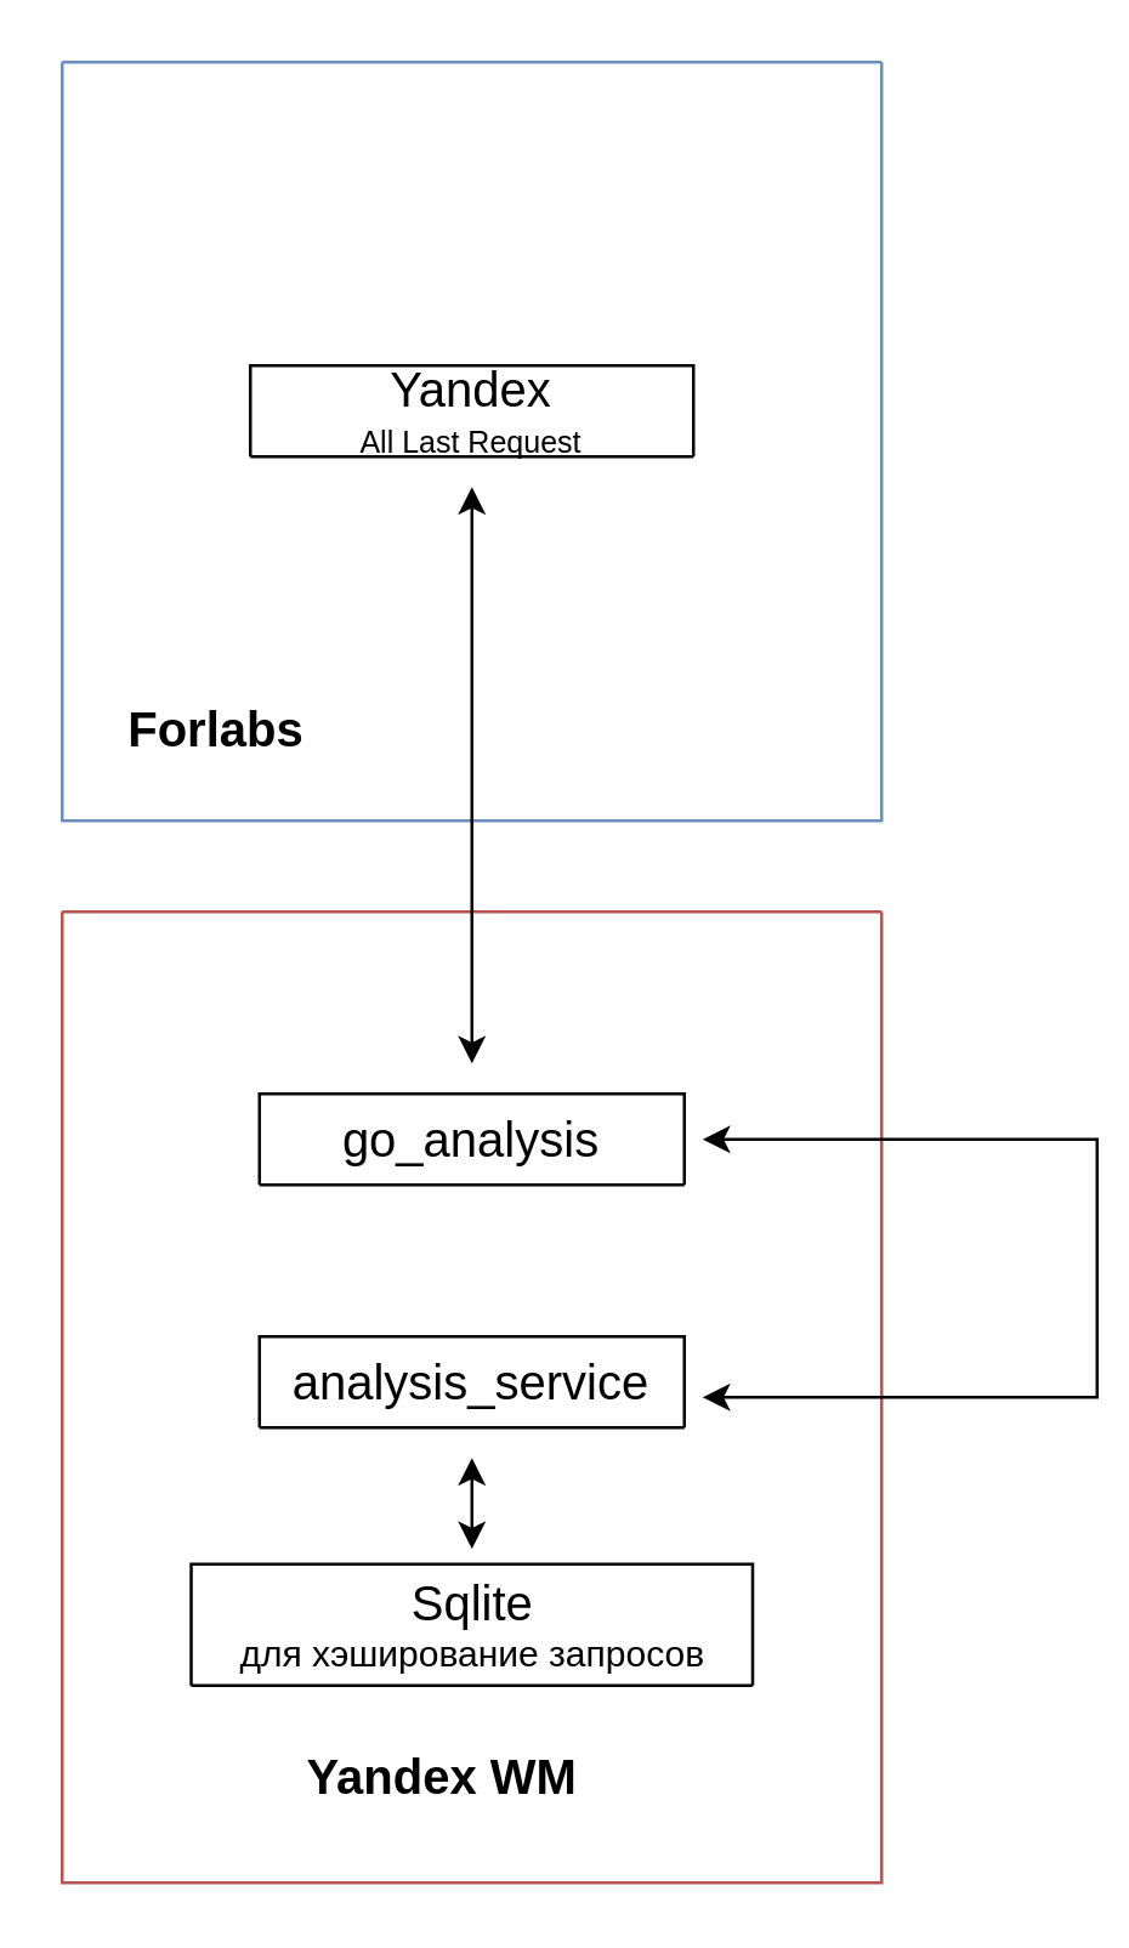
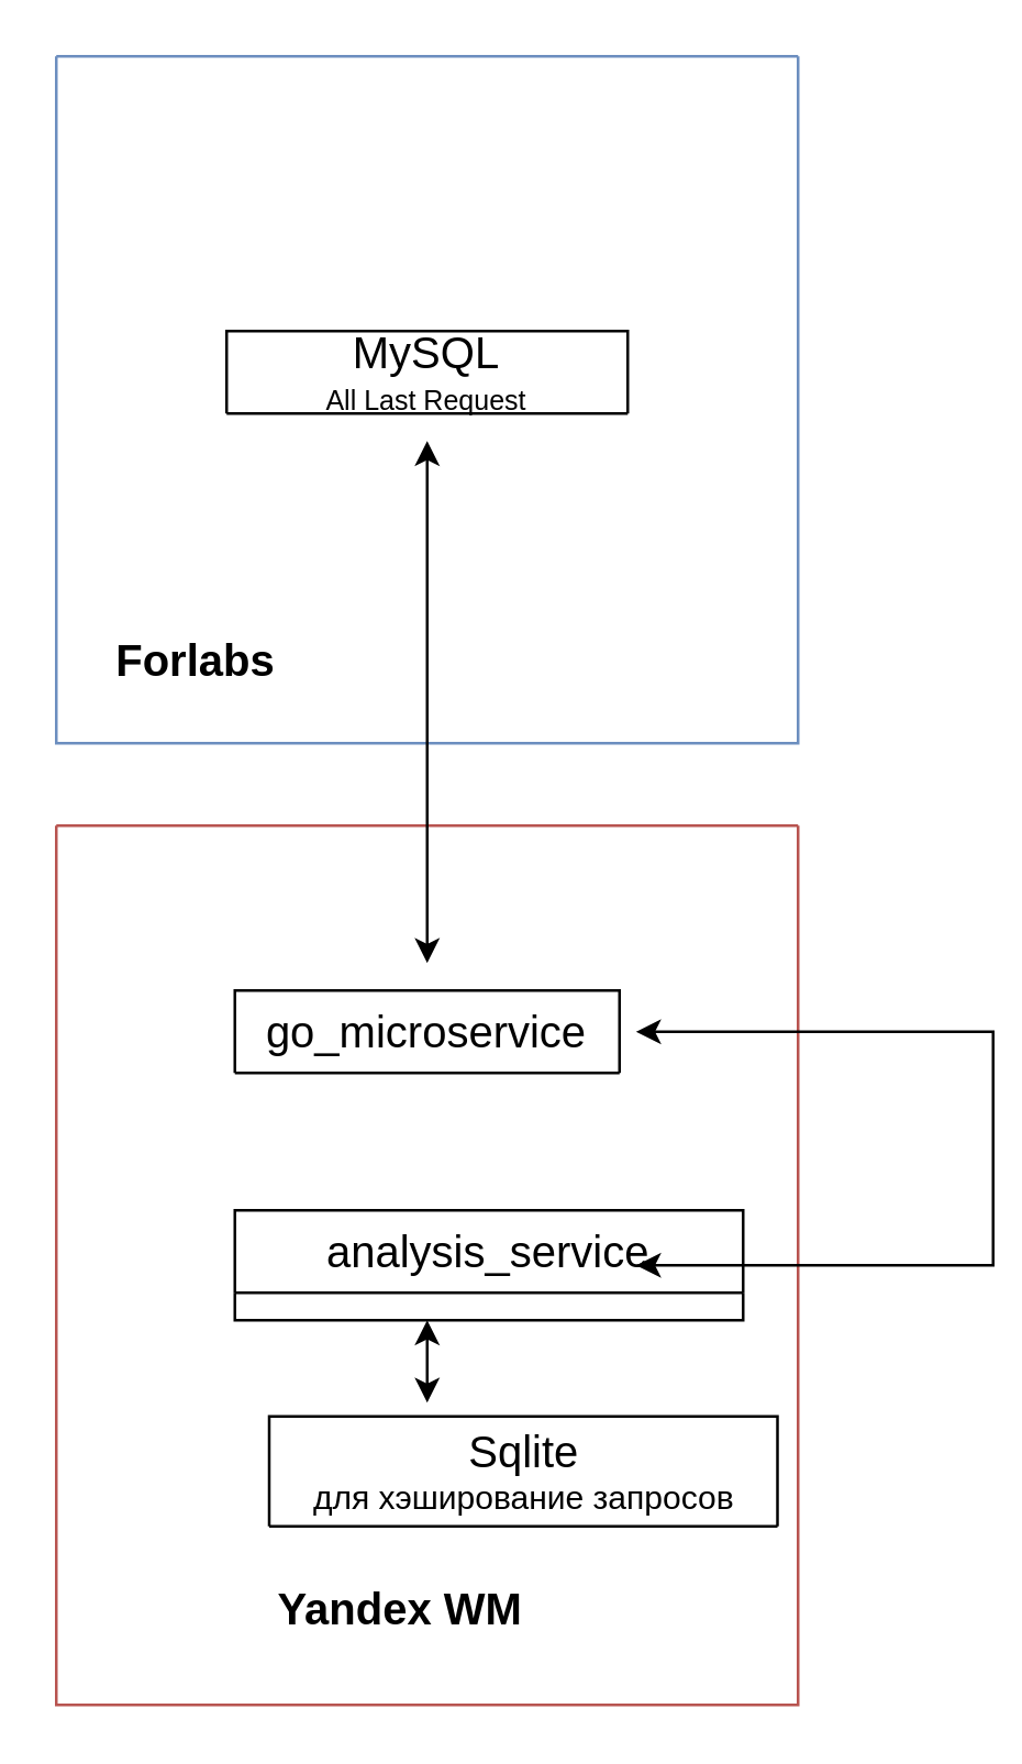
  <mxCell id="0" />
  <mxCell id="1" parent="0" />
  <mxCell id="2" value="" style="swimlane;startSize=0;fillColor=#f8cecc;strokeColor=#b85450;" vertex="1" parent="1"><mxGeometry x="20" y="300" width="270" height="320" as="geometry" /></mxCell>
- <mxCell id="3" value="&lt;font style=&quot;font-size: 16px;&quot;&gt;go_analysis&lt;/font&gt;" style="swimlane;fontStyle=0;childLayout=stackLayout;horizontal=1;startSize=30;horizontalStack=0;resizeParent=1;resizeParentMax=0;resizeLast=0;collapsible=1;marginBottom=0;whiteSpace=wrap;html=1;" vertex="1" parent="2"><mxGeometry x="65" y="60" width="140" height="30" as="geometry" /></mxCell>
+ <mxCell id="3" value="&lt;font style=&quot;font-size: 16px;&quot;&gt;go_microservice&lt;/font&gt;" style="swimlane;fontStyle=0;childLayout=stackLayout;horizontal=1;startSize=30;horizontalStack=0;resizeParent=1;resizeParentMax=0;resizeLast=0;collapsible=1;marginBottom=0;whiteSpace=wrap;html=1;" vertex="1" parent="2"><mxGeometry x="65" y="60" width="140" height="30" as="geometry" /></mxCell>
  <mxCell id="4" value="&lt;span style=&quot;font-size: 16px;&quot;&gt;Yandex WM&lt;/span&gt;" style="text;html=1;strokeColor=none;fillColor=none;align=center;verticalAlign=middle;whiteSpace=wrap;rounded=0;fontStyle=1" vertex="1" parent="2"><mxGeometry x="66" y="270" width="119" height="30" as="geometry" /></mxCell>
  <mxCell id="5" style="edgeStyle=orthogonalEdgeStyle;rounded=0;orthogonalLoop=1;jettySize=auto;html=1;startArrow=classic;startFill=1;" edge="1" parent="2"><mxGeometry relative="1" as="geometry"><mxPoint x="135" y="180" as="sourcePoint" /><mxPoint x="135" y="210" as="targetPoint" /></mxGeometry></mxCell>
- <mxCell id="6" value="&lt;font style=&quot;font-size: 16px;&quot;&gt;analysis_service&lt;/font&gt;" style="swimlane;fontStyle=0;childLayout=stackLayout;horizontal=1;startSize=30;horizontalStack=0;resizeParent=1;resizeParentMax=0;resizeLast=0;collapsible=1;marginBottom=0;whiteSpace=wrap;html=1;" vertex="1" parent="2"><mxGeometry x="65" y="140" width="140" height="30" as="geometry" /></mxCell>
+ <mxCell id="6" value="&lt;font style=&quot;font-size: 16px;&quot;&gt;analysis_service&lt;/font&gt;" style="swimlane;fontStyle=0;childLayout=stackLayout;horizontal=1;startSize=30;horizontalStack=0;resizeParent=1;resizeParentMax=0;resizeLast=0;collapsible=1;marginBottom=0;whiteSpace=wrap;html=1;" vertex="1" parent="2"><mxGeometry x="65" y="140" width="185" height="40" as="geometry" /></mxCell>
  <mxCell id="7" style="edgeStyle=orthogonalEdgeStyle;rounded=0;orthogonalLoop=1;jettySize=auto;html=1;startArrow=classic;startFill=1;endArrow=classic;endFill=1;" edge="1" parent="2"><mxGeometry relative="1" as="geometry"><mxPoint x="211" y="75" as="sourcePoint" /><mxPoint x="211" y="160" as="targetPoint" /><Array as="points"><mxPoint x="211" y="75" /><mxPoint x="341" y="75" /><mxPoint x="341" y="160" /></Array></mxGeometry></mxCell>
- <mxCell id="8" value="&lt;span style=&quot;font-size: 16px;&quot;&gt;Sqlite&lt;/span&gt;&lt;br&gt;&lt;font style=&quot;font-size: 12px;&quot;&gt;для хэширование запросов&lt;/font&gt;" style="swimlane;fontStyle=0;childLayout=stackLayout;horizontal=1;startSize=90;horizontalStack=0;resizeParent=1;resizeParentMax=0;resizeLast=0;collapsible=1;marginBottom=0;whiteSpace=wrap;html=1;" vertex="1" parent="2"><mxGeometry x="42.5" y="215" width="185" height="40" as="geometry" /></mxCell>
+ <mxCell id="8" value="&lt;span style=&quot;font-size: 16px;&quot;&gt;Sqlite&lt;/span&gt;&lt;br&gt;&lt;font style=&quot;font-size: 12px;&quot;&gt;для хэширование запросов&lt;/font&gt;" style="swimlane;fontStyle=0;childLayout=stackLayout;horizontal=1;startSize=90;horizontalStack=0;resizeParent=1;resizeParentMax=0;resizeLast=0;collapsible=1;marginBottom=0;whiteSpace=wrap;html=1;" vertex="1" parent="2"><mxGeometry x="77.5" y="215" width="185" height="40" as="geometry" /></mxCell>
  <mxCell id="9" value="" style="swimlane;startSize=0;fillColor=#dae8fc;strokeColor=#6c8ebf;" vertex="1" parent="1"><mxGeometry x="20" y="20" width="270" height="250" as="geometry" /></mxCell>
- <mxCell id="10" value="&lt;font style=&quot;font-size: 16px;&quot;&gt;Yandex&lt;/font&gt;&lt;br&gt;&lt;font style=&quot;font-size: 10px;&quot;&gt;All Last Request&lt;/font&gt;" style="swimlane;fontStyle=0;childLayout=stackLayout;horizontal=1;startSize=30;horizontalStack=0;resizeParent=1;resizeParentMax=0;resizeLast=0;collapsible=1;marginBottom=0;whiteSpace=wrap;html=1;rounded=1;arcSize=50;" vertex="1" parent="9"><mxGeometry x="62" y="100" width="146" height="30" as="geometry" /></mxCell>
+ <mxCell id="10" value="&lt;font style=&quot;font-size: 16px;&quot;&gt;MySQL&lt;/font&gt;&lt;br&gt;&lt;font style=&quot;font-size: 10px;&quot;&gt;All Last Request&lt;/font&gt;" style="swimlane;fontStyle=0;childLayout=stackLayout;horizontal=1;startSize=30;horizontalStack=0;resizeParent=1;resizeParentMax=0;resizeLast=0;collapsible=1;marginBottom=0;whiteSpace=wrap;html=1;rounded=1;arcSize=50;" vertex="1" parent="9"><mxGeometry x="62" y="100" width="146" height="30" as="geometry" /></mxCell>
  <mxCell id="11" value="&lt;font style=&quot;font-size: 16px;&quot;&gt;Forlabs&lt;/font&gt;" style="text;html=1;strokeColor=none;fillColor=none;align=center;verticalAlign=middle;whiteSpace=wrap;rounded=0;fontStyle=1" vertex="1" parent="9"><mxGeometry x="21" y="205" width="60" height="30" as="geometry" /></mxCell>
  <mxCell id="12" style="edgeStyle=orthogonalEdgeStyle;rounded=0;orthogonalLoop=1;jettySize=auto;html=1;startArrow=classic;startFill=1;" edge="1" parent="1"><mxGeometry relative="1" as="geometry"><mxPoint x="155" y="350" as="sourcePoint" /><mxPoint x="155" y="160" as="targetPoint" /></mxGeometry></mxCell>
